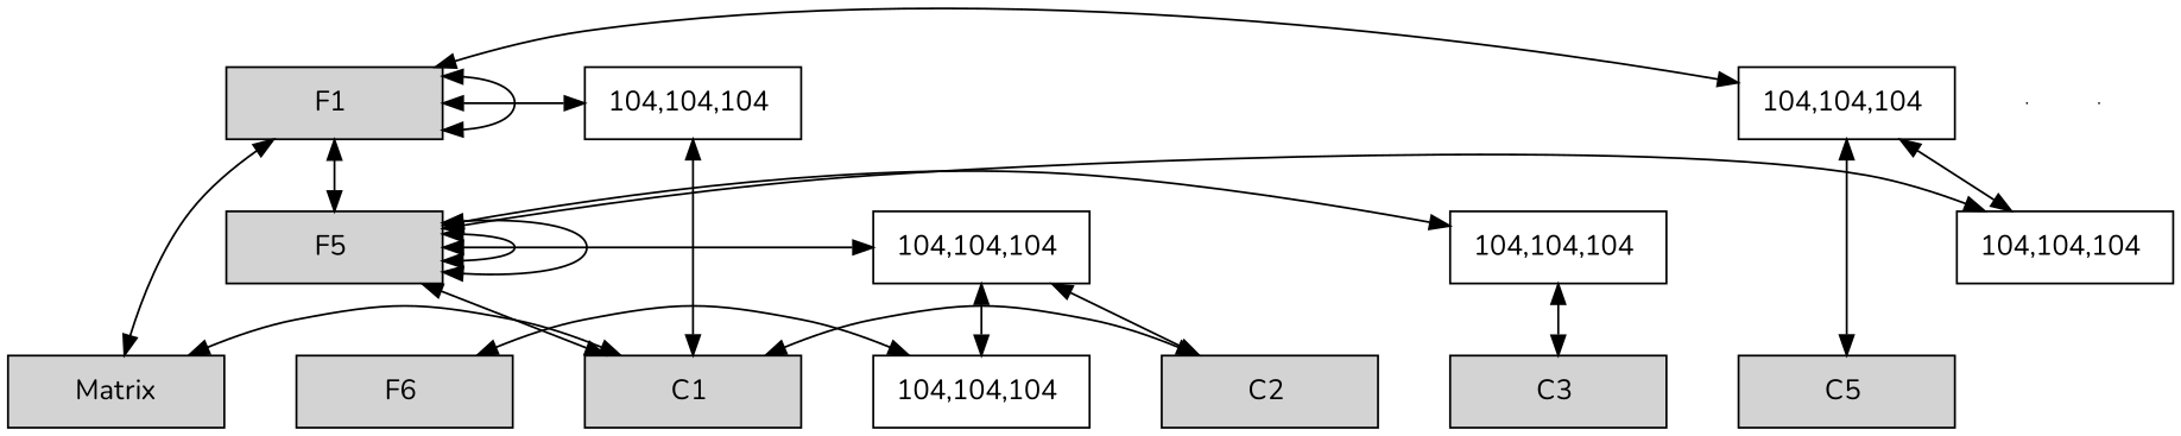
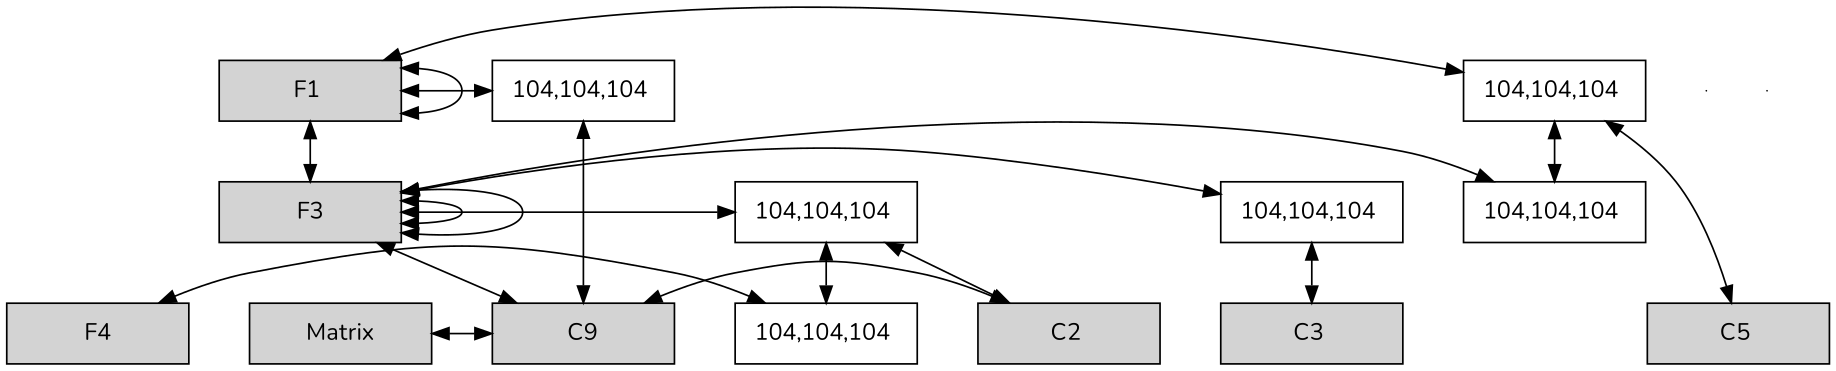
  digraph {
    fontname=Nunito
    nodesep=0.5
    node [fontname=Nunito group=0 shape=box]
    edge [dir=both fontname=Nunito]
    n1 [label="F1 " style=filled width=1.5]
    n2 [group=5 label="104,104,104 " width=1.5]
    n3 [group=1 label="104,104,104 " width=1.5]
-   n4 [label="F5 " style=filled width=1.5]
+   n4 [label=F3 style=filled width=1.5]
    n5 [group=5 label="104,104,104 " width=1.5]
    n6 [group=3 label="104,104,104 " width=1.5]
    n7 [group=2 label="104,104,104 " width=1.5]
-   n8 [label="F6 " style=filled width=1.5]
+   n8 [label=F4 style=filled width=1.5]
    n9 [group=2 label="104,104,104 " width=1.5]
    n10 [label=Matrix style=filled width=1.5]
-   n11 [group=1 label="C1 " style=filled width=1.5]
+   n11 [group=1 label=C9 style=filled width=1.5]
    n12 [group=2 label="C2 " style=filled width=1.5]
    n13 [group=3 label="C3 " style=filled width=1.5]
    n14 [group=5 label="C5 " style=filled width=1.5]
    e0 [shape=point width=0 group=""]
    e1 [shape=point width=0 group=""]
    subgraph sub_1 {
      rank=same
      n1
      n2
    }
    subgraph sub_2 {
      rank=same
      n1
      n3
    }
    subgraph sub_3 {
      rank=same
      n4
      n5
    }
    subgraph sub_4 {
      rank=same
      n4
      n6
    }
    subgraph sub_5 {
      rank=same
      n4
      n7
    }
    subgraph sub_6 {
      rank=same
      n8
      n9
    }
    subgraph sub_7 {
      rank=same
      n10
      n11
    }
    subgraph sub_8 {
      rank=same
      n10
      n12
    }
    subgraph sub_9 {
      rank=same
      n10
      n13
    }
    subgraph sub_10 {
      rank=same
      n10
      n14
    }
    n1 -> n1
    n1 -> n2
    n1 -> n3
    n1 -> n4
    n2 -> n5
    n4 -> n4
    n4 -> n4
    n4 -> n5
    n4 -> n6
    n4 -> n7
    n4 -> n11
    n7 -> n9
    n8 -> n9
-   n10 -> n1
    n10 -> n11
    n11 -> n3
    n11 -> n12
    n12 -> n7
    n13 -> n6
    n14 -> n2
  }
